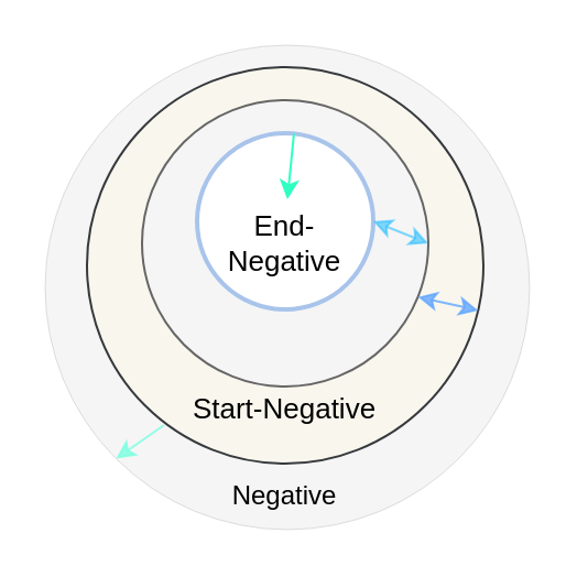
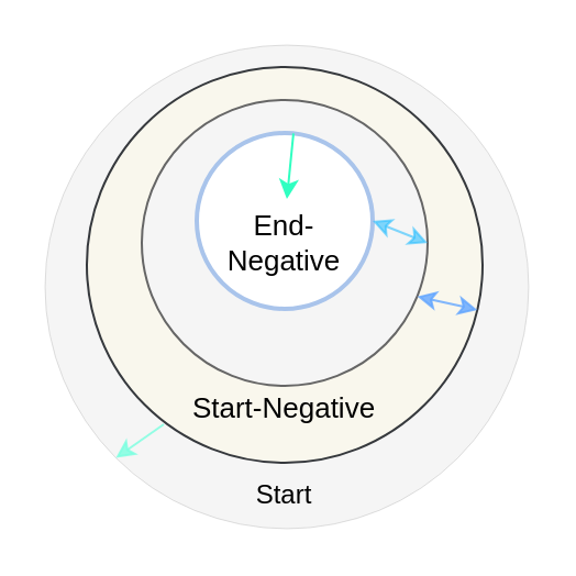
  <mxCell id="0" />
  <mxCell id="1" parent="0" />
  <mxCell id="2" value="" style="ellipse;whiteSpace=wrap;html=1;aspect=fixed;dashed=1;strokeWidth=0;fillColor=#f5f5f5;fontColor=#333333;strokeColor=#666666;" vertex="1" parent="1"><mxGeometry x="20" y="20" width="220" height="220" as="geometry" /></mxCell>
  <mxCell id="3" value="" style="ellipse;whiteSpace=wrap;html=1;aspect=fixed;fillColor=#f9f7ed;strokeColor=#36393d;" vertex="1" parent="1"><mxGeometry x="39" y="30" width="180" height="180" as="geometry" /></mxCell>
  <mxCell id="4" value="" style="ellipse;whiteSpace=wrap;html=1;aspect=fixed;strokeColor=#666666;fillColor=#f5f5f5;fontColor=#333333;" vertex="1" parent="1"><mxGeometry x="64" y="45" width="130" height="130" as="geometry" /></mxCell>
  <mxCell id="5" value="" style="ellipse;whiteSpace=wrap;html=1;aspect=fixed;strokeColor=#A9C4EB;strokeWidth=2;perimeterSpacing=0;" vertex="1" parent="1"><mxGeometry x="89" y="60" width="80" height="80" as="geometry" /></mxCell>
  <mxCell id="6" value="" style="endArrow=classic;startArrow=classic;html=1;rounded=0;entryX=1;entryY=0.5;entryDx=0;entryDy=0;exitX=1;exitY=0.5;exitDx=0;exitDy=0;opacity=60;strokeColor=#2EC0FF;" edge="1" parent="1" source="5" target="4"><mxGeometry width="50" height="50" relative="1" as="geometry"><mxPoint x="50" y="210" as="sourcePoint" /><mxPoint x="100" y="160" as="targetPoint" /></mxGeometry></mxCell>
  <mxCell id="7" value="&lt;font style=&quot;font-size: 13px;&quot;&gt;Start-Negative&lt;/font&gt;" style="text;html=1;align=center;verticalAlign=middle;whiteSpace=wrap;rounded=0;" vertex="1" parent="1"><mxGeometry x="74" y="170" width="110" height="30" as="geometry" /></mxCell>
  <mxCell id="8" value="&lt;font style=&quot;font-size: 13px;&quot;&gt;End- Negative&lt;/font&gt;" style="text;html=1;align=center;verticalAlign=middle;whiteSpace=wrap;rounded=0;" vertex="1" parent="1"><mxGeometry x="99" y="95" width="60" height="30" as="geometry" /></mxCell>
  <mxCell id="9" value="" style="endArrow=classic;startArrow=classic;html=1;rounded=0;exitX=0.964;exitY=0.687;exitDx=0;exitDy=0;exitPerimeter=0;opacity=80;strokeColor=#61A5FF;" edge="1" parent="1" source="4" target="3"><mxGeometry width="50" height="50" relative="1" as="geometry"><mxPoint x="179" y="110" as="sourcePoint" /><mxPoint x="204" y="120" as="targetPoint" /></mxGeometry></mxCell>
- <mxCell id="10" value="Negative" style="text;html=1;align=center;verticalAlign=middle;whiteSpace=wrap;rounded=0;" vertex="1" parent="1"><mxGeometry x="99" y="210" width="60" height="30" as="geometry" /></mxCell>
+ <mxCell id="10" value="Start" style="text;html=1;align=center;verticalAlign=middle;whiteSpace=wrap;rounded=0;" vertex="1" parent="1"><mxGeometry x="99" y="210" width="60" height="30" as="geometry" /></mxCell>
  <mxCell id="11" value="" style="endArrow=classic;html=1;rounded=0;entryX=0;entryY=1;entryDx=0;entryDy=0;exitX=0;exitY=0.75;exitDx=0;exitDy=0;opacity=80;strokeColor=#7AFFE0;" edge="1" parent="1" source="7" target="2"><mxGeometry width="50" height="50" relative="1" as="geometry"><mxPoint x="30" y="140" as="sourcePoint" /><mxPoint x="80" y="90" as="targetPoint" /></mxGeometry></mxCell>
  <mxCell id="12" value="" style="endArrow=classic;html=1;rounded=0;strokeColor=#30FFC1;" edge="1" parent="1" source="5"><mxGeometry width="50" height="50" relative="1" as="geometry"><mxPoint x="80" y="140" as="sourcePoint" /><mxPoint x="130" y="90" as="targetPoint" /></mxGeometry></mxCell>
